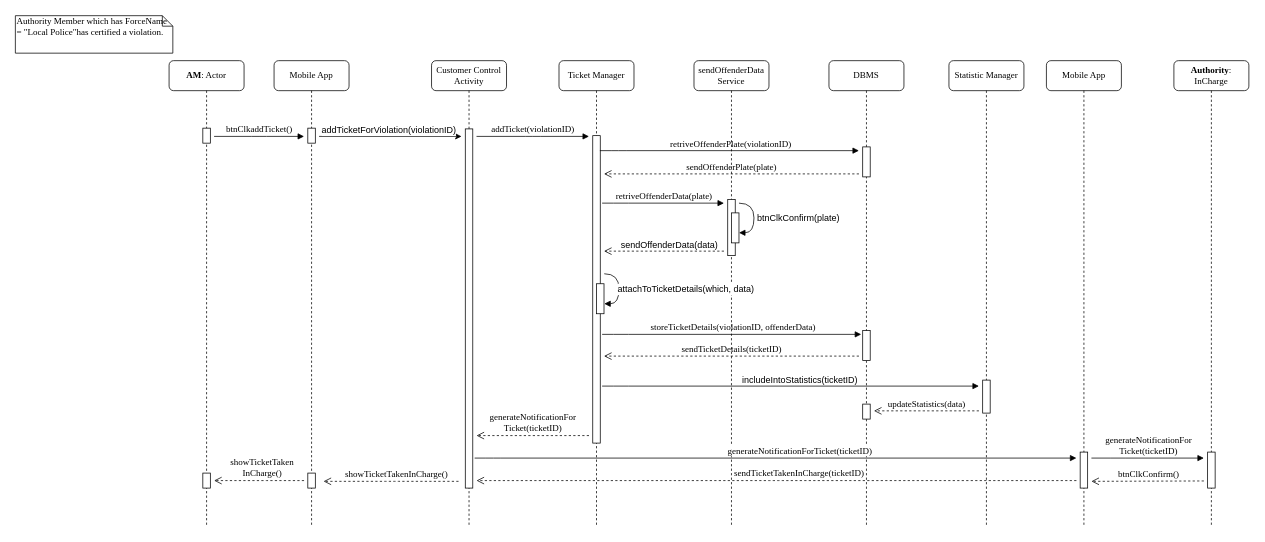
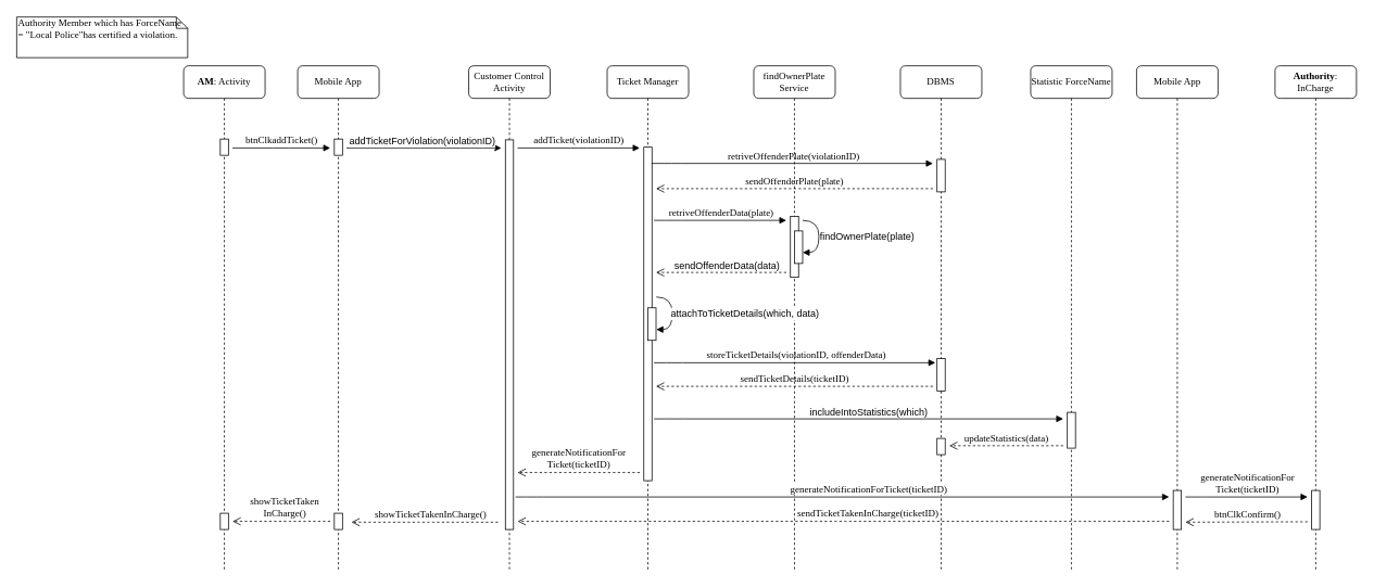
  <mxCell id="0" />
  <mxCell id="1" parent="0" />
  <mxCell id="2" value="DBMS" style="shape=umlLifeline;perimeter=lifelinePerimeter;whiteSpace=wrap;html=1;container=1;collapsible=0;recursiveResize=0;outlineConnect=0;rounded=1;shadow=0;comic=0;labelBackgroundColor=none;strokeWidth=1;fontFamily=Verdana;fontSize=12;align=center;" parent="1" vertex="1"><mxGeometry x="1105" y="80" width="100" height="620" as="geometry" /></mxCell>
  <mxCell id="3" value="" style="html=1;points=[];perimeter=orthogonalPerimeter;rounded=0;shadow=0;comic=0;labelBackgroundColor=none;strokeWidth=1;fontFamily=Verdana;fontSize=12;align=center;" parent="2" vertex="1"><mxGeometry x="45" y="115" width="10" height="40" as="geometry" /></mxCell>
  <mxCell id="4" value="" style="html=1;points=[];perimeter=orthogonalPerimeter;rounded=0;shadow=0;comic=0;labelBackgroundColor=none;strokeWidth=1;fontFamily=Verdana;fontSize=12;align=center;" parent="2" vertex="1"><mxGeometry x="45" y="360" width="10" height="40" as="geometry" /></mxCell>
  <mxCell id="5" value="" style="html=1;points=[];perimeter=orthogonalPerimeter;rounded=0;shadow=0;comic=0;labelBackgroundColor=none;strokeWidth=1;fontFamily=Verdana;fontSize=12;align=center;" parent="2" vertex="1"><mxGeometry x="45" y="458" width="10" height="20" as="geometry" /></mxCell>
- <mxCell id="6" value="&lt;div&gt;sendOffenderData&lt;div&gt;Service&lt;br&gt;&lt;/div&gt;&lt;/div&gt;" style="shape=umlLifeline;perimeter=lifelinePerimeter;whiteSpace=wrap;html=1;container=1;collapsible=0;recursiveResize=0;outlineConnect=0;rounded=1;shadow=0;comic=0;labelBackgroundColor=none;strokeWidth=1;fontFamily=Verdana;fontSize=12;align=center;" parent="1" vertex="1"><mxGeometry x="925" y="80" width="100" height="620" as="geometry" /></mxCell>
+ <mxCell id="6" value="&lt;div&gt;findOwnerPlate&lt;div&gt;Service&lt;br&gt;&lt;/div&gt;&lt;/div&gt;" style="shape=umlLifeline;perimeter=lifelinePerimeter;whiteSpace=wrap;html=1;container=1;collapsible=0;recursiveResize=0;outlineConnect=0;rounded=1;shadow=0;comic=0;labelBackgroundColor=none;strokeWidth=1;fontFamily=Verdana;fontSize=12;align=center;" parent="1" vertex="1"><mxGeometry x="925" y="80" width="100" height="620" as="geometry" /></mxCell>
  <mxCell id="7" value="" style="html=1;points=[];perimeter=orthogonalPerimeter;rounded=0;shadow=0;comic=0;labelBackgroundColor=none;strokeWidth=1;fontFamily=Verdana;fontSize=12;align=center;" parent="6" vertex="1"><mxGeometry x="45" y="185" width="10" height="75" as="geometry" /></mxCell>
  <mxCell id="8" value="Customer Control Activity" style="shape=umlLifeline;perimeter=lifelinePerimeter;whiteSpace=wrap;html=1;container=1;collapsible=0;recursiveResize=0;outlineConnect=0;rounded=1;shadow=0;comic=0;labelBackgroundColor=none;strokeWidth=1;fontFamily=Verdana;fontSize=12;align=center;" parent="1" vertex="1"><mxGeometry x="575" y="80" width="100" height="620" as="geometry" /></mxCell>
  <mxCell id="9" value="" style="html=1;points=[];perimeter=orthogonalPerimeter;rounded=0;shadow=0;comic=0;labelBackgroundColor=none;strokeWidth=1;fontFamily=Verdana;fontSize=12;align=center;" parent="8" vertex="1"><mxGeometry x="45" y="91" width="10" height="479" as="geometry" /></mxCell>
  <mxCell id="10" value="Ticket Manager" style="shape=umlLifeline;perimeter=lifelinePerimeter;whiteSpace=wrap;html=1;container=1;collapsible=0;recursiveResize=0;outlineConnect=0;rounded=1;shadow=0;comic=0;labelBackgroundColor=none;strokeWidth=1;fontFamily=Verdana;fontSize=12;align=center;" parent="1" vertex="1"><mxGeometry x="745" y="80" width="100" height="620" as="geometry" /></mxCell>
  <mxCell id="11" value="" style="html=1;points=[];perimeter=orthogonalPerimeter;rounded=0;shadow=0;comic=0;labelBackgroundColor=none;strokeWidth=1;fontFamily=Verdana;fontSize=12;align=center;" parent="10" vertex="1"><mxGeometry x="45" y="100" width="10" height="410" as="geometry" /></mxCell>
  <mxCell id="12" value="" style="html=1;verticalAlign=bottom;endArrow=block;labelBackgroundColor=none;fontFamily=Verdana;fontSize=12;elbow=vertical;edgeStyle=orthogonalEdgeStyle;curved=1;" parent="10" edge="1"><mxGeometry x="0.264" y="-40" relative="1" as="geometry"><mxPoint x="60.333" y="284.167" as="sourcePoint" /><mxPoint x="60.333" y="324.167" as="targetPoint" /><Array as="points"><mxPoint x="80" y="284.5" /><mxPoint x="80" y="323.5" /></Array><mxPoint x="35" y="21" as="offset" /></mxGeometry></mxCell>
  <mxCell id="13" value="" style="html=1;points=[];perimeter=orthogonalPerimeter;rounded=0;shadow=0;comic=0;labelBackgroundColor=none;strokeWidth=1;fontFamily=Verdana;fontSize=12;align=center;" parent="10" vertex="1"><mxGeometry x="50" y="297.5" width="10" height="40" as="geometry" /></mxCell>
  <mxCell id="14" value="attachToTicketDetails(which, data)" style="text;html=1;align=center;verticalAlign=middle;resizable=0;points=[];;autosize=1;labelBackgroundColor=#ffffff;" parent="10" vertex="1"><mxGeometry x="74" y="294.5" width="190" height="20" as="geometry" /></mxCell>
- <mxCell id="15" value="Statistic Manager" style="shape=umlLifeline;perimeter=lifelinePerimeter;whiteSpace=wrap;html=1;container=1;collapsible=0;recursiveResize=0;outlineConnect=0;rounded=1;shadow=0;comic=0;labelBackgroundColor=none;strokeWidth=1;fontFamily=Verdana;fontSize=12;align=center;" parent="1" vertex="1"><mxGeometry x="1265" y="80" width="100" height="620" as="geometry" /></mxCell>
+ <mxCell id="15" value="Statistic ForceName" style="shape=umlLifeline;perimeter=lifelinePerimeter;whiteSpace=wrap;html=1;container=1;collapsible=0;recursiveResize=0;outlineConnect=0;rounded=1;shadow=0;comic=0;labelBackgroundColor=none;strokeWidth=1;fontFamily=Verdana;fontSize=12;align=center;" parent="1" vertex="1"><mxGeometry x="1265" y="80" width="100" height="620" as="geometry" /></mxCell>
  <mxCell id="16" value="" style="html=1;points=[];perimeter=orthogonalPerimeter;rounded=0;shadow=0;comic=0;labelBackgroundColor=none;strokeWidth=1;fontFamily=Verdana;fontSize=12;align=center;" parent="15" vertex="1"><mxGeometry x="45" y="426" width="10" height="44" as="geometry" /></mxCell>
- <mxCell id="17" value="&lt;b&gt;AM&lt;/b&gt;: Actor" style="shape=umlLifeline;perimeter=lifelinePerimeter;whiteSpace=wrap;html=1;container=1;collapsible=0;recursiveResize=0;outlineConnect=0;rounded=1;shadow=0;comic=0;labelBackgroundColor=none;strokeWidth=1;fontFamily=Verdana;fontSize=12;align=center;" parent="1" vertex="1"><mxGeometry x="225" y="80" width="100" height="620" as="geometry" /></mxCell>
+ <mxCell id="17" value="&lt;b&gt;AM&lt;/b&gt;: Activity" style="shape=umlLifeline;perimeter=lifelinePerimeter;whiteSpace=wrap;html=1;container=1;collapsible=0;recursiveResize=0;outlineConnect=0;rounded=1;shadow=0;comic=0;labelBackgroundColor=none;strokeWidth=1;fontFamily=Verdana;fontSize=12;align=center;" parent="1" vertex="1"><mxGeometry x="225" y="80" width="100" height="620" as="geometry" /></mxCell>
  <mxCell id="18" value="" style="html=1;points=[];perimeter=orthogonalPerimeter;rounded=0;shadow=0;comic=0;labelBackgroundColor=none;strokeWidth=1;fontFamily=Verdana;fontSize=12;align=center;" parent="17" vertex="1"><mxGeometry x="45" y="90" width="10" height="20" as="geometry" /></mxCell>
  <mxCell id="19" value="" style="html=1;points=[];perimeter=orthogonalPerimeter;rounded=0;shadow=0;comic=0;labelBackgroundColor=none;strokeWidth=1;fontFamily=Verdana;fontSize=12;align=center;" vertex="1" parent="17"><mxGeometry x="45" y="550" width="10" height="20" as="geometry" /></mxCell>
  <mxCell id="20" value="retriveOffenderPlate(violationID)" style="html=1;verticalAlign=bottom;endArrow=block;labelBackgroundColor=none;fontFamily=Verdana;fontSize=12;edgeStyle=elbowEdgeStyle;elbow=vertical;" parent="1" edge="1"><mxGeometry x="0.007" relative="1" as="geometry"><mxPoint x="799.5" y="200" as="sourcePoint" /><Array as="points"><mxPoint x="824.5" y="200" /></Array><mxPoint x="1145" y="200" as="targetPoint" /><mxPoint as="offset" /></mxGeometry></mxCell>
  <mxCell id="21" value="sendOffenderPlate(plate)" style="html=1;verticalAlign=bottom;endArrow=open;dashed=1;endSize=8;labelBackgroundColor=none;fontFamily=Verdana;fontSize=12;edgeStyle=elbowEdgeStyle;elbow=vertical;" parent="1" edge="1"><mxGeometry relative="1" as="geometry"><mxPoint x="805" y="231" as="targetPoint" /><Array as="points"><mxPoint x="1090" y="231" /><mxPoint x="1120" y="231" /></Array><mxPoint x="1145" y="231" as="sourcePoint" /></mxGeometry></mxCell>
  <mxCell id="22" value="btnClkaddTicket()" style="html=1;verticalAlign=bottom;endArrow=block;labelBackgroundColor=none;fontFamily=Verdana;fontSize=12;edgeStyle=elbowEdgeStyle;elbow=vertical;" parent="1" edge="1"><mxGeometry relative="1" as="geometry"><mxPoint x="285" y="181" as="sourcePoint" /><mxPoint x="405" y="181" as="targetPoint" /></mxGeometry></mxCell>
  <mxCell id="23" value="addTicket(violationID)" style="html=1;verticalAlign=bottom;endArrow=block;labelBackgroundColor=none;fontFamily=Verdana;fontSize=12;edgeStyle=elbowEdgeStyle;elbow=vertical;" parent="1" edge="1"><mxGeometry relative="1" as="geometry"><mxPoint x="635" y="181" as="sourcePoint" /><mxPoint x="785" y="181" as="targetPoint" /></mxGeometry></mxCell>
  <mxCell id="24" value="" style="html=1;verticalAlign=bottom;endArrow=block;labelBackgroundColor=none;fontFamily=Verdana;fontSize=12;elbow=vertical;edgeStyle=orthogonalEdgeStyle;curved=1;" parent="1" edge="1"><mxGeometry x="0.264" y="-40" relative="1" as="geometry"><mxPoint x="985" y="270" as="sourcePoint" /><mxPoint x="985" y="309.5" as="targetPoint" /><Array as="points"><mxPoint x="1005" y="270" /><mxPoint x="1005" y="309" /></Array><mxPoint x="35" y="21" as="offset" /></mxGeometry></mxCell>
  <mxCell id="25" value="&lt;div&gt;Authority Member which has ForceName = &quot;Local Police&quot;has certified a violation.&lt;br&gt;&lt;/div&gt;" style="shape=note;whiteSpace=wrap;html=1;size=14;verticalAlign=top;align=left;spacingTop=-6;rounded=0;shadow=0;comic=0;labelBackgroundColor=none;strokeWidth=1;fontFamily=Verdana;fontSize=12" parent="1" vertex="1"><mxGeometry x="20" y="20" width="210" height="50" as="geometry" /></mxCell>
  <mxCell id="26" value="Mobile App" style="shape=umlLifeline;perimeter=lifelinePerimeter;whiteSpace=wrap;html=1;container=1;collapsible=0;recursiveResize=0;outlineConnect=0;rounded=1;shadow=0;comic=0;labelBackgroundColor=none;strokeWidth=1;fontFamily=Verdana;fontSize=12;align=center;" parent="1" vertex="1"><mxGeometry x="365" y="80" width="100" height="620" as="geometry" /></mxCell>
  <mxCell id="27" value="" style="endArrow=classic;html=1;" parent="26" edge="1"><mxGeometry width="50" height="50" relative="1" as="geometry"><mxPoint x="60" y="101" as="sourcePoint" /><mxPoint x="250" y="101" as="targetPoint" /></mxGeometry></mxCell>
  <mxCell id="28" value="addTicketForViolation(violationID)" style="text;html=1;align=center;verticalAlign=middle;resizable=0;points=[];;labelBackgroundColor=#ffffff;" parent="27" vertex="1" connectable="0"><mxGeometry x="0.164" y="-1" relative="1" as="geometry"><mxPoint x="-18.5" y="-10" as="offset" /></mxGeometry></mxCell>
  <mxCell id="29" value="" style="html=1;points=[];perimeter=orthogonalPerimeter;rounded=0;shadow=0;comic=0;labelBackgroundColor=none;strokeWidth=1;fontFamily=Verdana;fontSize=12;align=center;" parent="26" vertex="1"><mxGeometry x="45" y="90" width="10" height="20" as="geometry" /></mxCell>
  <mxCell id="30" value="" style="html=1;points=[];perimeter=orthogonalPerimeter;rounded=0;shadow=0;comic=0;labelBackgroundColor=none;strokeWidth=1;fontFamily=Verdana;fontSize=12;align=center;" vertex="1" parent="26"><mxGeometry x="45" y="550" width="10" height="20" as="geometry" /></mxCell>
  <mxCell id="31" value="retriveOffenderData(plate)" style="html=1;verticalAlign=bottom;endArrow=block;labelBackgroundColor=none;fontFamily=Verdana;fontSize=12;edgeStyle=elbowEdgeStyle;elbow=vertical;" parent="1" edge="1"><mxGeometry x="0.007" relative="1" as="geometry"><mxPoint x="802.5" y="270" as="sourcePoint" /><Array as="points"><mxPoint x="827.5" y="270" /></Array><mxPoint x="965" y="270" as="targetPoint" /><mxPoint as="offset" /></mxGeometry></mxCell>
  <mxCell id="32" value="" style="html=1;verticalAlign=bottom;endArrow=open;dashed=1;endSize=8;labelBackgroundColor=none;fontFamily=Verdana;fontSize=12;edgeStyle=elbowEdgeStyle;elbow=vertical;" parent="1" edge="1"><mxGeometry x="-0.375" y="-10" relative="1" as="geometry"><mxPoint x="805" y="334" as="targetPoint" /><Array as="points"><mxPoint x="965" y="334" /><mxPoint x="1120" y="334" /></Array><mxPoint x="965" y="334" as="sourcePoint" /><mxPoint as="offset" /></mxGeometry></mxCell>
  <mxCell id="33" value="sendOffenderData(data)" style="text;html=1;align=center;verticalAlign=middle;resizable=0;points=[];;autosize=1;" parent="1" vertex="1"><mxGeometry x="822" y="316" width="140" height="20" as="geometry" /></mxCell>
  <mxCell id="34" value="" style="html=1;points=[];perimeter=orthogonalPerimeter;rounded=0;shadow=0;comic=0;labelBackgroundColor=none;strokeWidth=1;fontFamily=Verdana;fontSize=12;align=center;" parent="1" vertex="1"><mxGeometry x="975" y="283" width="10" height="40" as="geometry" /></mxCell>
- <mxCell id="35" value="btnClkConfirm(plate)" style="text;html=1;align=center;verticalAlign=middle;resizable=0;points=[];;autosize=1;" parent="1" vertex="1"><mxGeometry x="999" y="280" width="130" height="20" as="geometry" /></mxCell>
+ <mxCell id="35" value="findOwnerPlate(plate)" style="text;html=1;align=center;verticalAlign=middle;resizable=0;points=[];;autosize=1;" parent="1" vertex="1"><mxGeometry x="999" y="280" width="130" height="20" as="geometry" /></mxCell>
  <mxCell id="36" value="storeTicketDetails(violationID, offenderData)" style="html=1;verticalAlign=bottom;endArrow=block;labelBackgroundColor=none;fontFamily=Verdana;fontSize=12;edgeStyle=elbowEdgeStyle;elbow=vertical;" parent="1" edge="1"><mxGeometry x="0.007" relative="1" as="geometry"><mxPoint x="802.5" y="445" as="sourcePoint" /><Array as="points"><mxPoint x="827.5" y="445" /></Array><mxPoint x="1148" y="445" as="targetPoint" /><mxPoint as="offset" /></mxGeometry></mxCell>
  <mxCell id="37" value="sendTicketDetails(ticketID)" style="html=1;verticalAlign=bottom;endArrow=open;dashed=1;endSize=8;labelBackgroundColor=none;fontFamily=Verdana;fontSize=12;edgeStyle=elbowEdgeStyle;elbow=vertical;" parent="1" edge="1"><mxGeometry relative="1" as="geometry"><mxPoint x="805" y="474" as="targetPoint" /><Array as="points"><mxPoint x="1090" y="474" /><mxPoint x="1120" y="474" /></Array><mxPoint x="1145" y="474" as="sourcePoint" /></mxGeometry></mxCell>
  <mxCell id="38" value="" style="html=1;verticalAlign=bottom;endArrow=block;labelBackgroundColor=none;fontFamily=Verdana;fontSize=12;edgeStyle=elbowEdgeStyle;elbow=vertical;" parent="1" edge="1"><mxGeometry x="0.045" y="14" relative="1" as="geometry"><mxPoint x="802.5" y="514" as="sourcePoint" /><Array as="points"><mxPoint x="827.5" y="514" /></Array><mxPoint x="1305" y="514" as="targetPoint" /><mxPoint as="offset" /></mxGeometry></mxCell>
- <mxCell id="39" value="includeIntoStatistics(ticketID)" style="text;html=1;align=center;verticalAlign=middle;resizable=0;points=[];;autosize=1;" parent="1" vertex="1"><mxGeometry x="981" y="496" width="170" height="20" as="geometry" /></mxCell>
+ <mxCell id="39" value="includeIntoStatistics(which)" style="text;html=1;align=center;verticalAlign=middle;resizable=0;points=[];;autosize=1;" parent="1" vertex="1"><mxGeometry x="981" y="496" width="170" height="20" as="geometry" /></mxCell>
  <mxCell id="40" value="updateStatistics(data)" style="html=1;verticalAlign=bottom;endArrow=open;dashed=1;endSize=8;labelBackgroundColor=none;fontFamily=Verdana;fontSize=12;edgeStyle=elbowEdgeStyle;elbow=vertical;" parent="1" edge="1"><mxGeometry relative="1" as="geometry"><mxPoint x="1165" y="547" as="targetPoint" /><Array as="points" /><mxPoint x="1305" y="547" as="sourcePoint" /><mxPoint as="offset" /></mxGeometry></mxCell>
  <mxCell id="41" value="&lt;b&gt;Authority&lt;/b&gt;: InCharge" style="shape=umlLifeline;perimeter=lifelinePerimeter;whiteSpace=wrap;html=1;container=1;collapsible=0;recursiveResize=0;outlineConnect=0;rounded=1;shadow=0;comic=0;labelBackgroundColor=none;strokeWidth=1;fontFamily=Verdana;fontSize=12;align=center;" parent="1" vertex="1"><mxGeometry x="1565" y="80" width="100" height="620" as="geometry" /></mxCell>
  <mxCell id="42" value="" style="html=1;points=[];perimeter=orthogonalPerimeter;rounded=0;shadow=0;comic=0;labelBackgroundColor=none;strokeWidth=1;fontFamily=Verdana;fontSize=12;align=center;" parent="41" vertex="1"><mxGeometry x="45" y="522" width="10" height="48" as="geometry" /></mxCell>
  <mxCell id="43" value="Mobile App" style="shape=umlLifeline;perimeter=lifelinePerimeter;whiteSpace=wrap;html=1;container=1;collapsible=0;recursiveResize=0;outlineConnect=0;rounded=1;shadow=0;comic=0;labelBackgroundColor=none;strokeWidth=1;fontFamily=Verdana;fontSize=12;align=center;" parent="1" vertex="1"><mxGeometry x="1395" y="80" width="100" height="620" as="geometry" /></mxCell>
  <mxCell id="44" value="" style="html=1;points=[];perimeter=orthogonalPerimeter;rounded=0;shadow=0;comic=0;labelBackgroundColor=none;strokeWidth=1;fontFamily=Verdana;fontSize=12;align=center;" parent="43" vertex="1"><mxGeometry x="45" y="522" width="10" height="48" as="geometry" /></mxCell>
  <mxCell id="45" value="&lt;div&gt;generateNotificationFor&lt;/div&gt;&lt;div&gt;Ticket(ticketID)&lt;/div&gt;" style="html=1;verticalAlign=bottom;endArrow=block;labelBackgroundColor=none;fontFamily=Verdana;fontSize=12;edgeStyle=elbowEdgeStyle;elbow=vertical;" parent="1" edge="1"><mxGeometry x="0.007" relative="1" as="geometry"><mxPoint x="1455" y="610" as="sourcePoint" /><Array as="points"><mxPoint x="1490" y="610" /></Array><mxPoint x="1605" y="610" as="targetPoint" /><mxPoint as="offset" /></mxGeometry></mxCell>
  <mxCell id="46" value="&lt;div&gt;generateNotificationFor&lt;/div&gt;&lt;div&gt;Ticket(ticketID)&lt;/div&gt;" style="html=1;verticalAlign=bottom;endArrow=open;dashed=1;endSize=8;labelBackgroundColor=none;fontFamily=Verdana;fontSize=12;edgeStyle=elbowEdgeStyle;elbow=vertical;" edge="1" parent="1"><mxGeometry relative="1" as="geometry"><mxPoint x="635" y="580" as="targetPoint" /><Array as="points"><mxPoint x="730" y="580" /><mxPoint x="760" y="580" /></Array><mxPoint x="785" y="580" as="sourcePoint" /></mxGeometry></mxCell>
  <mxCell id="47" value="generateNotificationForTicket(ticketID)" style="html=1;verticalAlign=bottom;endArrow=block;labelBackgroundColor=#ffffff;fontFamily=Verdana;fontSize=12;edgeStyle=elbowEdgeStyle;elbow=vertical;" parent="1" edge="1"><mxGeometry x="0.078" relative="1" as="geometry"><mxPoint x="632.5" y="610" as="sourcePoint" /><Array as="points"><mxPoint x="657.5" y="610" /></Array><mxPoint x="1435" y="610" as="targetPoint" /><mxPoint as="offset" /></mxGeometry></mxCell>
  <mxCell id="48" value="btnClkConfirm()" style="html=1;verticalAlign=bottom;endArrow=open;dashed=1;endSize=8;labelBackgroundColor=none;fontFamily=Verdana;fontSize=12;edgeStyle=elbowEdgeStyle;elbow=vertical;" edge="1" parent="1"><mxGeometry relative="1" as="geometry"><mxPoint x="1455" y="641" as="targetPoint" /><Array as="points" /><mxPoint x="1605" y="640.5" as="sourcePoint" /><mxPoint as="offset" /></mxGeometry></mxCell>
  <mxCell id="49" value="sendTicketTakenInCharge(ticketID)" style="html=1;verticalAlign=bottom;endArrow=open;dashed=1;endSize=8;labelBackgroundColor=#ffffff;fontFamily=Verdana;fontSize=12;edgeStyle=elbowEdgeStyle;elbow=vertical;" edge="1" parent="1"><mxGeometry x="-0.075" relative="1" as="geometry"><mxPoint x="635" y="640" as="targetPoint" /><Array as="points" /><mxPoint x="1435" y="640" as="sourcePoint" /><mxPoint as="offset" /></mxGeometry></mxCell>
  <mxCell id="50" value="showTicketTakenInCharge()" style="html=1;verticalAlign=bottom;endArrow=open;dashed=1;endSize=8;labelBackgroundColor=#ffffff;fontFamily=Verdana;fontSize=12;edgeStyle=elbowEdgeStyle;elbow=vertical;" edge="1" parent="1"><mxGeometry x="-0.075" relative="1" as="geometry"><mxPoint x="431" y="641" as="targetPoint" /><Array as="points" /><mxPoint x="611" y="641" as="sourcePoint" /><mxPoint as="offset" /></mxGeometry></mxCell>
  <mxCell id="51" value="&lt;div&gt;showTicketTaken&lt;/div&gt;&lt;div&gt;InCharge()&lt;/div&gt;" style="html=1;verticalAlign=bottom;endArrow=open;dashed=1;endSize=8;labelBackgroundColor=#ffffff;fontFamily=Verdana;fontSize=12;edgeStyle=elbowEdgeStyle;elbow=vertical;" edge="1" parent="1"><mxGeometry x="-0.075" relative="1" as="geometry"><mxPoint x="285" y="640" as="targetPoint" /><Array as="points" /><mxPoint x="405" y="640" as="sourcePoint" /><mxPoint as="offset" /></mxGeometry></mxCell>
